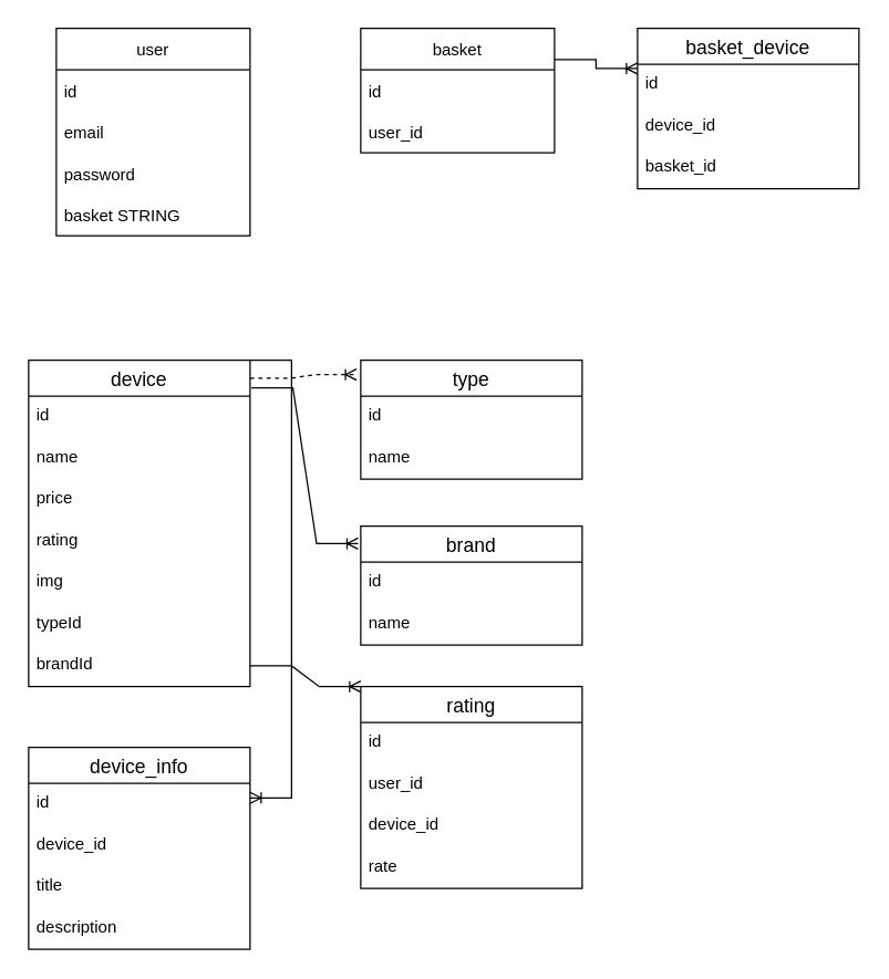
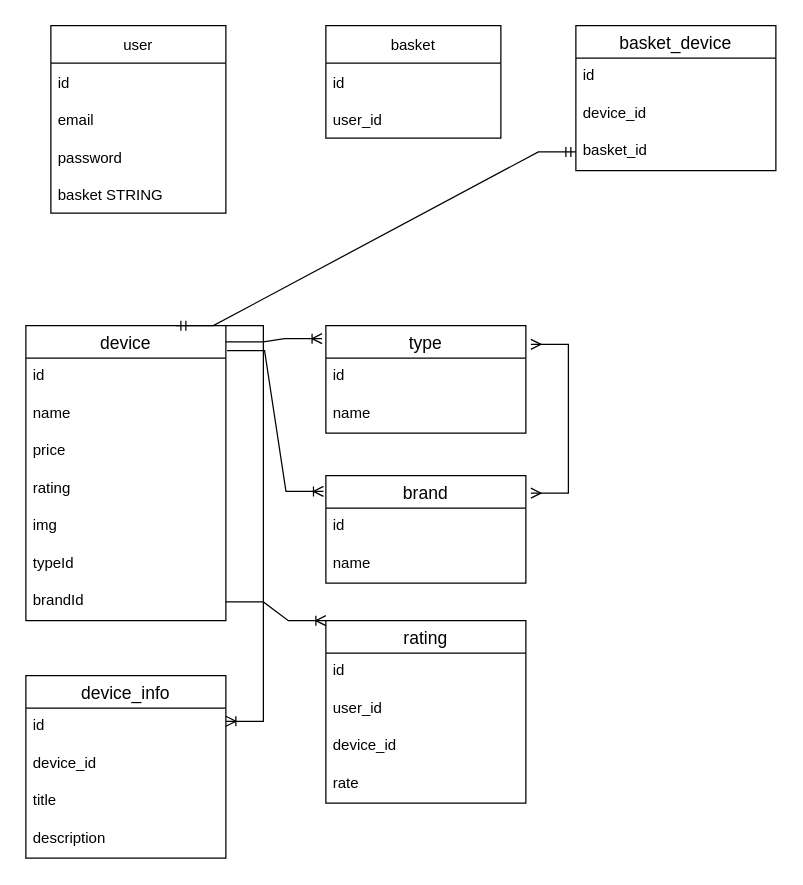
  <mxCell id="0" />
  <mxCell id="1" parent="0" />
  <mxCell id="2" value="user" style="swimlane;fontStyle=0;childLayout=stackLayout;horizontal=1;startSize=30;horizontalStack=0;resizeParent=1;resizeParentMax=0;resizeLast=0;collapsible=1;marginBottom=0;" vertex="1" parent="1"><mxGeometry x="40" y="20" width="140" height="150" as="geometry" /></mxCell>
  <mxCell id="3" value="id" style="text;strokeColor=none;fillColor=none;align=left;verticalAlign=middle;spacingLeft=4;spacingRight=4;overflow=hidden;points=[[0,0.5],[1,0.5]];portConstraint=eastwest;rotatable=0;" vertex="1" parent="2"><mxGeometry y="30" width="140" height="30" as="geometry" /></mxCell>
  <mxCell id="4" value="email" style="text;strokeColor=none;fillColor=none;align=left;verticalAlign=middle;spacingLeft=4;spacingRight=4;overflow=hidden;points=[[0,0.5],[1,0.5]];portConstraint=eastwest;rotatable=0;" vertex="1" parent="2"><mxGeometry y="60" width="140" height="30" as="geometry" /></mxCell>
  <mxCell id="5" value="password" style="text;strokeColor=none;fillColor=none;align=left;verticalAlign=middle;spacingLeft=4;spacingRight=4;overflow=hidden;points=[[0,0.5],[1,0.5]];portConstraint=eastwest;rotatable=0;" vertex="1" parent="2"><mxGeometry y="90" width="140" height="30" as="geometry" /></mxCell>
  <mxCell id="6" value="basket STRING" style="text;strokeColor=none;fillColor=none;align=left;verticalAlign=middle;spacingLeft=4;spacingRight=4;overflow=hidden;points=[[0,0.5],[1,0.5]];portConstraint=eastwest;rotatable=0;" vertex="1" parent="2"><mxGeometry y="120" width="140" height="30" as="geometry" /></mxCell>
  <mxCell id="7" value="basket" style="swimlane;fontStyle=0;childLayout=stackLayout;horizontal=1;startSize=30;horizontalStack=0;resizeParent=1;resizeParentMax=0;resizeLast=0;collapsible=1;marginBottom=0;" vertex="1" parent="1"><mxGeometry x="260" y="20" width="140" height="90" as="geometry" /></mxCell>
  <mxCell id="8" value="id" style="text;strokeColor=none;fillColor=none;align=left;verticalAlign=middle;spacingLeft=4;spacingRight=4;overflow=hidden;points=[[0,0.5],[1,0.5]];portConstraint=eastwest;rotatable=0;" vertex="1" parent="7"><mxGeometry y="30" width="140" height="30" as="geometry" /></mxCell>
  <mxCell id="9" value="user_id" style="text;strokeColor=none;fillColor=none;align=left;verticalAlign=middle;spacingLeft=4;spacingRight=4;overflow=hidden;points=[[0,0.5],[1,0.5]];portConstraint=eastwest;rotatable=0;" vertex="1" parent="7"><mxGeometry y="60" width="140" height="30" as="geometry" /></mxCell>
  <mxCell id="10" value="device" style="swimlane;fontStyle=0;childLayout=stackLayout;horizontal=1;startSize=26;horizontalStack=0;resizeParent=1;resizeParentMax=0;resizeLast=0;collapsible=1;marginBottom=0;align=center;fontSize=14;" vertex="1" parent="1"><mxGeometry x="20" y="260" width="160" height="236" as="geometry" /></mxCell>
  <mxCell id="11" value="id" style="text;strokeColor=none;fillColor=none;spacingLeft=4;spacingRight=4;overflow=hidden;rotatable=0;points=[[0,0.5],[1,0.5]];portConstraint=eastwest;fontSize=12;" vertex="1" parent="10"><mxGeometry y="26" width="160" height="30" as="geometry" /></mxCell>
  <mxCell id="12" value="name" style="text;strokeColor=none;fillColor=none;spacingLeft=4;spacingRight=4;overflow=hidden;rotatable=0;points=[[0,0.5],[1,0.5]];portConstraint=eastwest;fontSize=12;" vertex="1" parent="10"><mxGeometry y="56" width="160" height="30" as="geometry" /></mxCell>
  <mxCell id="13" value="price" style="text;strokeColor=none;fillColor=none;spacingLeft=4;spacingRight=4;overflow=hidden;rotatable=0;points=[[0,0.5],[1,0.5]];portConstraint=eastwest;fontSize=12;" vertex="1" parent="10"><mxGeometry y="86" width="160" height="30" as="geometry" /></mxCell>
  <mxCell id="14" value="rating" style="text;strokeColor=none;fillColor=none;spacingLeft=4;spacingRight=4;overflow=hidden;rotatable=0;points=[[0,0.5],[1,0.5]];portConstraint=eastwest;fontSize=12;" vertex="1" parent="10"><mxGeometry y="116" width="160" height="30" as="geometry" /></mxCell>
  <mxCell id="15" value="img" style="text;strokeColor=none;fillColor=none;spacingLeft=4;spacingRight=4;overflow=hidden;rotatable=0;points=[[0,0.5],[1,0.5]];portConstraint=eastwest;fontSize=12;" vertex="1" parent="10"><mxGeometry y="146" width="160" height="30" as="geometry" /></mxCell>
  <mxCell id="16" value="typeId" style="text;strokeColor=none;fillColor=none;spacingLeft=4;spacingRight=4;overflow=hidden;rotatable=0;points=[[0,0.5],[1,0.5]];portConstraint=eastwest;fontSize=12;" vertex="1" parent="10"><mxGeometry y="176" width="160" height="30" as="geometry" /></mxCell>
  <mxCell id="17" value="brandId" style="text;strokeColor=none;fillColor=none;spacingLeft=4;spacingRight=4;overflow=hidden;rotatable=0;points=[[0,0.5],[1,0.5]];portConstraint=eastwest;fontSize=12;" vertex="1" parent="10"><mxGeometry y="206" width="160" height="30" as="geometry" /></mxCell>
  <mxCell id="18" value="type" style="swimlane;fontStyle=0;childLayout=stackLayout;horizontal=1;startSize=26;horizontalStack=0;resizeParent=1;resizeParentMax=0;resizeLast=0;collapsible=1;marginBottom=0;align=center;fontSize=14;" vertex="1" parent="1"><mxGeometry x="260" y="260" width="160" height="86" as="geometry" /></mxCell>
  <mxCell id="19" value="id" style="text;strokeColor=none;fillColor=none;spacingLeft=4;spacingRight=4;overflow=hidden;rotatable=0;points=[[0,0.5],[1,0.5]];portConstraint=eastwest;fontSize=12;" vertex="1" parent="18"><mxGeometry y="26" width="160" height="30" as="geometry" /></mxCell>
  <mxCell id="20" value="name" style="text;strokeColor=none;fillColor=none;spacingLeft=4;spacingRight=4;overflow=hidden;rotatable=0;points=[[0,0.5],[1,0.5]];portConstraint=eastwest;fontSize=12;" vertex="1" parent="18"><mxGeometry y="56" width="160" height="30" as="geometry" /></mxCell>
  <mxCell id="21" value="brand" style="swimlane;fontStyle=0;childLayout=stackLayout;horizontal=1;startSize=26;horizontalStack=0;resizeParent=1;resizeParentMax=0;resizeLast=0;collapsible=1;marginBottom=0;align=center;fontSize=14;" vertex="1" parent="1"><mxGeometry x="260" y="380" width="160" height="86" as="geometry" /></mxCell>
  <mxCell id="22" value="id" style="text;strokeColor=none;fillColor=none;spacingLeft=4;spacingRight=4;overflow=hidden;rotatable=0;points=[[0,0.5],[1,0.5]];portConstraint=eastwest;fontSize=12;" vertex="1" parent="21"><mxGeometry y="26" width="160" height="30" as="geometry" /></mxCell>
  <mxCell id="23" value="name" style="text;strokeColor=none;fillColor=none;spacingLeft=4;spacingRight=4;overflow=hidden;rotatable=0;points=[[0,0.5],[1,0.5]];portConstraint=eastwest;fontSize=12;" vertex="1" parent="21"><mxGeometry y="56" width="160" height="30" as="geometry" /></mxCell>
- <mxCell id="24" value="" style="edgeStyle=entityRelationEdgeStyle;fontSize=12;html=1;endArrow=ERoneToMany;rounded=0;exitX=1;exitY=0.055;exitDx=0;exitDy=0;exitPerimeter=0;entryX=-0.019;entryY=0.121;entryDx=0;entryDy=0;entryPerimeter=0;dashed=1;" edge="1" parent="1" source="10" target="18"><mxGeometry width="100" height="100" relative="1" as="geometry"><mxPoint x="260" y="380" as="sourcePoint" /><mxPoint x="360" y="280" as="targetPoint" /></mxGeometry></mxCell>
+ <mxCell id="24" value="" style="edgeStyle=entityRelationEdgeStyle;fontSize=12;html=1;endArrow=ERoneToMany;rounded=0;exitX=1;exitY=0.055;exitDx=0;exitDy=0;exitPerimeter=0;entryX=-0.019;entryY=0.121;entryDx=0;entryDy=0;entryPerimeter=0;" edge="1" parent="1" source="10" target="18"><mxGeometry width="100" height="100" relative="1" as="geometry"><mxPoint x="260" y="380" as="sourcePoint" /><mxPoint x="360" y="280" as="targetPoint" /></mxGeometry></mxCell>
  <mxCell id="25" value="" style="edgeStyle=entityRelationEdgeStyle;fontSize=12;html=1;endArrow=ERoneToMany;rounded=0;exitX=1.006;exitY=0.085;exitDx=0;exitDy=0;exitPerimeter=0;entryX=-0.012;entryY=0.147;entryDx=0;entryDy=0;entryPerimeter=0;" edge="1" parent="1" source="10" target="21"><mxGeometry width="100" height="100" relative="1" as="geometry"><mxPoint x="260" y="380" as="sourcePoint" /><mxPoint x="360" y="280" as="targetPoint" /></mxGeometry></mxCell>
+ <mxCell id="26" value="" style="edgeStyle=entityRelationEdgeStyle;fontSize=12;html=1;endArrow=ERmany;startArrow=ERmany;rounded=0;exitX=1.025;exitY=0.174;exitDx=0;exitDy=0;exitPerimeter=0;entryX=1.025;entryY=0.163;entryDx=0;entryDy=0;entryPerimeter=0;" edge="1" parent="1" source="18" target="21"><mxGeometry width="100" height="100" relative="1" as="geometry"><mxPoint x="260" y="380" as="sourcePoint" /><mxPoint x="360" y="280" as="targetPoint" /></mxGeometry></mxCell>
  <mxCell id="27" value="device_info" style="swimlane;fontStyle=0;childLayout=stackLayout;horizontal=1;startSize=26;horizontalStack=0;resizeParent=1;resizeParentMax=0;resizeLast=0;collapsible=1;marginBottom=0;align=center;fontSize=14;" vertex="1" parent="1"><mxGeometry x="20" y="540" width="160" height="146" as="geometry" /></mxCell>
  <mxCell id="28" value="id" style="text;strokeColor=none;fillColor=none;spacingLeft=4;spacingRight=4;overflow=hidden;rotatable=0;points=[[0,0.5],[1,0.5]];portConstraint=eastwest;fontSize=12;" vertex="1" parent="27"><mxGeometry y="26" width="160" height="30" as="geometry" /></mxCell>
  <mxCell id="29" value="device_id" style="text;strokeColor=none;fillColor=none;spacingLeft=4;spacingRight=4;overflow=hidden;rotatable=0;points=[[0,0.5],[1,0.5]];portConstraint=eastwest;fontSize=12;" vertex="1" parent="27"><mxGeometry y="56" width="160" height="30" as="geometry" /></mxCell>
  <mxCell id="30" value="title" style="text;strokeColor=none;fillColor=none;spacingLeft=4;spacingRight=4;overflow=hidden;rotatable=0;points=[[0,0.5],[1,0.5]];portConstraint=eastwest;fontSize=12;" vertex="1" parent="27"><mxGeometry y="86" width="160" height="30" as="geometry" /></mxCell>
  <mxCell id="31" value="description" style="text;strokeColor=none;fillColor=none;spacingLeft=4;spacingRight=4;overflow=hidden;rotatable=0;points=[[0,0.5],[1,0.5]];portConstraint=eastwest;fontSize=12;" vertex="1" parent="27"><mxGeometry y="116" width="160" height="30" as="geometry" /></mxCell>
  <mxCell id="32" value="" style="edgeStyle=entityRelationEdgeStyle;fontSize=12;html=1;endArrow=ERoneToMany;rounded=0;entryX=1;entryY=0.25;entryDx=0;entryDy=0;exitX=1;exitY=0;exitDx=0;exitDy=0;" edge="1" parent="1" source="10" target="27"><mxGeometry width="100" height="100" relative="1" as="geometry"><mxPoint x="18" y="272" as="sourcePoint" /><mxPoint x="10" y="554" as="targetPoint" /></mxGeometry></mxCell>
  <mxCell id="33" value="basket_device" style="swimlane;fontStyle=0;childLayout=stackLayout;horizontal=1;startSize=26;horizontalStack=0;resizeParent=1;resizeParentMax=0;resizeLast=0;collapsible=1;marginBottom=0;align=center;fontSize=14;" vertex="1" parent="1"><mxGeometry x="460" y="20" width="160" height="116" as="geometry" /></mxCell>
  <mxCell id="34" value="id" style="text;strokeColor=none;fillColor=none;spacingLeft=4;spacingRight=4;overflow=hidden;rotatable=0;points=[[0,0.5],[1,0.5]];portConstraint=eastwest;fontSize=12;" vertex="1" parent="33"><mxGeometry y="26" width="160" height="30" as="geometry" /></mxCell>
  <mxCell id="35" value="device_id" style="text;strokeColor=none;fillColor=none;spacingLeft=4;spacingRight=4;overflow=hidden;rotatable=0;points=[[0,0.5],[1,0.5]];portConstraint=eastwest;fontSize=12;" vertex="1" parent="33"><mxGeometry y="56" width="160" height="30" as="geometry" /></mxCell>
  <mxCell id="36" value="basket_id" style="text;strokeColor=none;fillColor=none;spacingLeft=4;spacingRight=4;overflow=hidden;rotatable=0;points=[[0,0.5],[1,0.5]];portConstraint=eastwest;fontSize=12;" vertex="1" parent="33"><mxGeometry y="86" width="160" height="30" as="geometry" /></mxCell>
- <mxCell id="37" value="" style="edgeStyle=entityRelationEdgeStyle;fontSize=12;html=1;endArrow=ERoneToMany;rounded=0;exitX=1;exitY=0.25;exitDx=0;exitDy=0;entryX=0;entryY=0.25;entryDx=0;entryDy=0;" edge="1" parent="1" source="7" target="33"><mxGeometry width="100" height="100" relative="1" as="geometry"><mxPoint x="260" y="380" as="sourcePoint" /><mxPoint x="360" y="280" as="targetPoint" /></mxGeometry></mxCell>
+ <mxCell id="38" value="" style="edgeStyle=entityRelationEdgeStyle;fontSize=12;html=1;endArrow=ERmandOne;startArrow=ERmandOne;rounded=0;exitX=0.75;exitY=0;exitDx=0;exitDy=0;entryX=0;entryY=0.5;entryDx=0;entryDy=0;" edge="1" parent="1" source="10" target="36"><mxGeometry width="100" height="100" relative="1" as="geometry"><mxPoint x="260" y="380" as="sourcePoint" /><mxPoint x="360" y="280" as="targetPoint" /></mxGeometry></mxCell>
  <mxCell id="39" value="rating" style="swimlane;fontStyle=0;childLayout=stackLayout;horizontal=1;startSize=26;horizontalStack=0;resizeParent=1;resizeParentMax=0;resizeLast=0;collapsible=1;marginBottom=0;align=center;fontSize=14;" vertex="1" parent="1"><mxGeometry x="260" y="496" width="160" height="146" as="geometry" /></mxCell>
  <mxCell id="40" value="id" style="text;strokeColor=none;fillColor=none;spacingLeft=4;spacingRight=4;overflow=hidden;rotatable=0;points=[[0,0.5],[1,0.5]];portConstraint=eastwest;fontSize=12;" vertex="1" parent="39"><mxGeometry y="26" width="160" height="30" as="geometry" /></mxCell>
  <mxCell id="41" value="user_id" style="text;strokeColor=none;fillColor=none;spacingLeft=4;spacingRight=4;overflow=hidden;rotatable=0;points=[[0,0.5],[1,0.5]];portConstraint=eastwest;fontSize=12;" vertex="1" parent="39"><mxGeometry y="56" width="160" height="30" as="geometry" /></mxCell>
  <mxCell id="42" value="device_id" style="text;strokeColor=none;fillColor=none;spacingLeft=4;spacingRight=4;overflow=hidden;rotatable=0;points=[[0,0.5],[1,0.5]];portConstraint=eastwest;fontSize=12;" vertex="1" parent="39"><mxGeometry y="86" width="160" height="30" as="geometry" /></mxCell>
  <mxCell id="43" value="rate" style="text;strokeColor=none;fillColor=none;spacingLeft=4;spacingRight=4;overflow=hidden;rotatable=0;points=[[0,0.5],[1,0.5]];portConstraint=eastwest;fontSize=12;" vertex="1" parent="39"><mxGeometry y="116" width="160" height="30" as="geometry" /></mxCell>
  <mxCell id="44" value="" style="edgeStyle=entityRelationEdgeStyle;fontSize=12;html=1;endArrow=ERoneToMany;rounded=0;exitX=1;exitY=0.5;exitDx=0;exitDy=0;entryX=0;entryY=0;entryDx=0;entryDy=0;" edge="1" parent="1" source="17" target="39"><mxGeometry width="100" height="100" relative="1" as="geometry"><mxPoint x="280" y="380" as="sourcePoint" /><mxPoint x="380" y="280" as="targetPoint" /></mxGeometry></mxCell>
